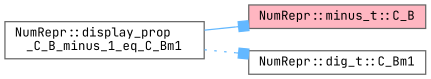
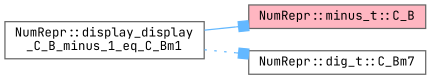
  digraph {
    fontname="JetBrains Mono"
    rankdir=LR
    node [color=grey40 fillcolor=white fontname="JetBrains Mono" fontsize=10 shape=box style=filled]
    edge [arrowhead=box color=steelblue1 fontname="JetBrains Mono" fontsize=10 labelfontname=Helvetica labelfontsize=10]
-   n1 [color=gray40 fontcolor=black height=0.2 label="NumRepr::display_prop\l_C_B_minus_1_eq_C_Bm1" width=0.4]
+   n1 [color=gray40 fontcolor=black height=0.2 label="NumRepr::display_display\l_C_B_minus_1_eq_C_Bm1" width=0.4]
    n2 [fillcolor=lightpink height=0.2 label="NumRepr::minus_t::C_B" width=0.4]
-   n3 [height=0.2 label="NumRepr::dig_t::C_Bm1" width=0.4]
+   n3 [height=0.2 label="NumRepr::dig_t::C_Bm7" width=0.4]
    n1 -> n2 [style=solid]
    n1 -> n3 [style=dotted]
  }
